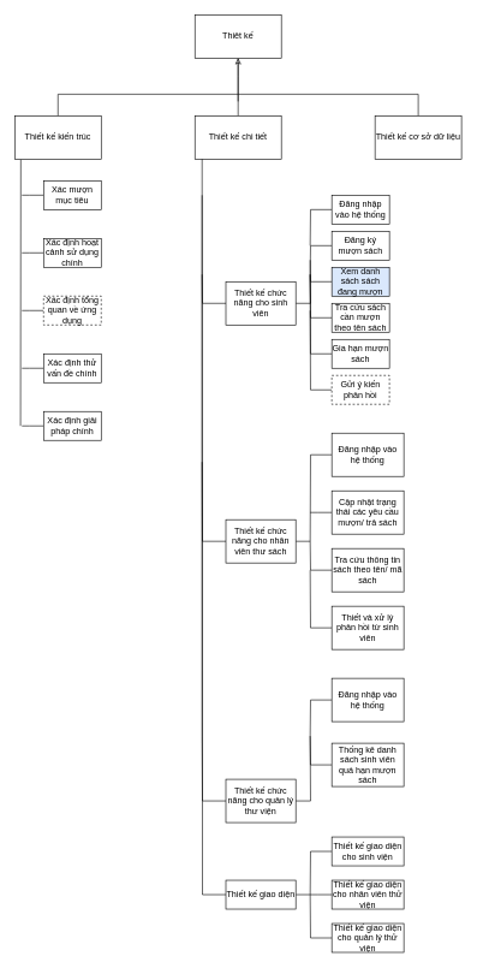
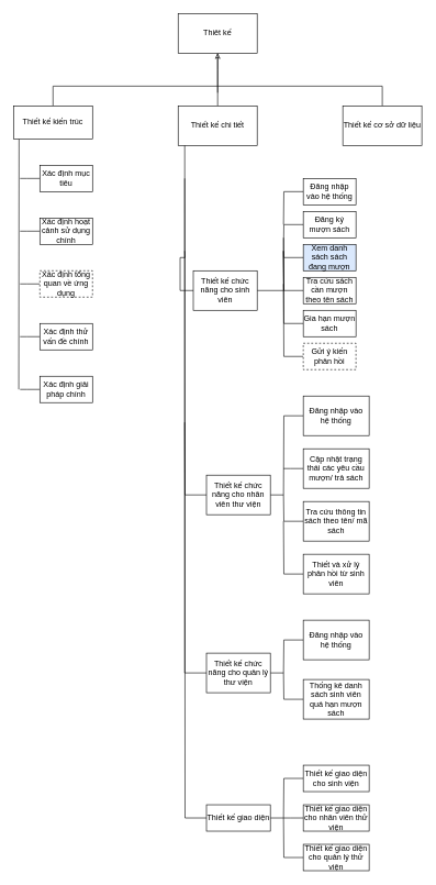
  <mxCell id="0" />
  <mxCell id="1" parent="0" />
  <mxCell id="2" style="edgeStyle=orthogonalEdgeStyle;rounded=0;orthogonalLoop=1;jettySize=auto;html=1;endArrow=none;endFill=0;" edge="1" parent="1" source="3"><mxGeometry relative="1" as="geometry"><mxPoint x="330" y="130" as="targetPoint" /></mxGeometry></mxCell>
  <mxCell id="3" value="Thiêt kế&lt;br&gt;" style="rounded=0;whiteSpace=wrap;html=1;" vertex="1" parent="1"><mxGeometry x="270" y="20" width="120" height="60" as="geometry" /></mxCell>
  <mxCell id="4" style="edgeStyle=orthogonalEdgeStyle;rounded=0;orthogonalLoop=1;jettySize=auto;html=1;endArrow=none;endFill=0;" edge="1" parent="1" source="5"><mxGeometry relative="1" as="geometry"><mxPoint x="330" y="140" as="targetPoint" /><Array as="points"><mxPoint x="580" y="130" /><mxPoint x="330" y="130" /></Array></mxGeometry></mxCell>
  <mxCell id="5" value="Thiết kế cơ sở dữ liệu&lt;br&gt;" style="rounded=0;whiteSpace=wrap;html=1;" vertex="1" parent="1"><mxGeometry x="520" y="160" width="120" height="60" as="geometry" /></mxCell>
  <mxCell id="6" style="edgeStyle=orthogonalEdgeStyle;rounded=0;orthogonalLoop=1;jettySize=auto;html=1;endArrow=none;endFill=0;" edge="1" parent="1" source="7"><mxGeometry relative="1" as="geometry"><mxPoint x="330" y="130" as="targetPoint" /><Array as="points"><mxPoint x="80" y="130" /></Array></mxGeometry></mxCell>
- <mxCell id="7" value="Thiết kế kiến trúc" style="rounded=0;whiteSpace=wrap;html=1;" vertex="1" parent="1"><mxGeometry x="20" y="160" width="120" height="60" as="geometry" /></mxCell>
+ <mxCell id="7" value="Thiết kế kiến trúc" style="rounded=0;whiteSpace=wrap;html=1;" vertex="1" parent="1"><mxGeometry x="20" y="160" width="120" height="50" as="geometry" /></mxCell>
  <mxCell id="8" value="" style="edgeStyle=orthogonalEdgeStyle;rounded=0;orthogonalLoop=1;jettySize=auto;html=1;endArrow=classic;endFill=0;" edge="1" parent="1" source="9" target="3"><mxGeometry relative="1" as="geometry" /></mxCell>
  <mxCell id="9" value="Thiết kế chi tiết" style="rounded=0;whiteSpace=wrap;html=1;" vertex="1" parent="1"><mxGeometry x="270" y="160" width="120" height="60" as="geometry" /></mxCell>
  <mxCell id="10" value="" style="endArrow=none;html=1;entryX=0.07;entryY=1.013;entryDx=0;entryDy=0;entryPerimeter=0;" edge="1" parent="1" target="7"><mxGeometry width="50" height="50" relative="1" as="geometry"><mxPoint x="28" y="590" as="sourcePoint" /><mxPoint x="32" y="220" as="targetPoint" /></mxGeometry></mxCell>
  <mxCell id="11" style="edgeStyle=orthogonalEdgeStyle;rounded=0;orthogonalLoop=1;jettySize=auto;html=1;endArrow=none;endFill=0;" edge="1" parent="1" source="12"><mxGeometry relative="1" as="geometry"><mxPoint x="30" y="270" as="targetPoint" /></mxGeometry></mxCell>
- <mxCell id="12" value="Xác mượn mục tiêu" style="rounded=0;whiteSpace=wrap;html=1;" vertex="1" parent="1"><mxGeometry x="60" y="250" width="80" height="40" as="geometry" /></mxCell>
+ <mxCell id="12" value="Xác định mục tiêu" style="rounded=0;whiteSpace=wrap;html=1;" vertex="1" parent="1"><mxGeometry x="60" y="250" width="80" height="40" as="geometry" /></mxCell>
  <mxCell id="13" style="edgeStyle=orthogonalEdgeStyle;rounded=0;orthogonalLoop=1;jettySize=auto;html=1;endArrow=none;endFill=0;" edge="1" parent="1" source="14"><mxGeometry relative="1" as="geometry"><mxPoint x="30" y="350" as="targetPoint" /></mxGeometry></mxCell>
  <mxCell id="14" value="Xác định hoạt cảnh sử dụng chính" style="rounded=0;whiteSpace=wrap;html=1;" vertex="1" parent="1"><mxGeometry x="60" y="330" width="80" height="40" as="geometry" /></mxCell>
  <mxCell id="15" style="edgeStyle=orthogonalEdgeStyle;rounded=0;orthogonalLoop=1;jettySize=auto;html=1;endArrow=none;endFill=0;" edge="1" parent="1" source="16"><mxGeometry relative="1" as="geometry"><mxPoint x="30" y="430" as="targetPoint" /></mxGeometry></mxCell>
  <mxCell id="16" value="Xác định tổng quan về ứng dụng" style="rounded=0;whiteSpace=wrap;html=1;dashed=1;" vertex="1" parent="1"><mxGeometry x="60" y="410" width="80" height="40" as="geometry" /></mxCell>
  <mxCell id="17" style="edgeStyle=orthogonalEdgeStyle;rounded=0;orthogonalLoop=1;jettySize=auto;html=1;endArrow=none;endFill=0;" edge="1" parent="1" source="18"><mxGeometry relative="1" as="geometry"><mxPoint x="30" y="510" as="targetPoint" /></mxGeometry></mxCell>
  <mxCell id="18" value="Xác định thử vấn đề chính" style="rounded=0;whiteSpace=wrap;html=1;" vertex="1" parent="1"><mxGeometry x="60" y="490" width="80" height="40" as="geometry" /></mxCell>
  <mxCell id="19" style="edgeStyle=orthogonalEdgeStyle;rounded=0;orthogonalLoop=1;jettySize=auto;html=1;endArrow=none;endFill=0;" edge="1" parent="1" source="20"><mxGeometry relative="1" as="geometry"><mxPoint x="30" y="590" as="targetPoint" /></mxGeometry></mxCell>
  <mxCell id="20" value="Xác định giải pháp chính" style="rounded=0;whiteSpace=wrap;html=1;" vertex="1" parent="1"><mxGeometry x="60" y="570" width="80" height="40" as="geometry" /></mxCell>
  <mxCell id="21" value="" style="endArrow=none;html=1;" edge="1" parent="1"><mxGeometry width="50" height="50" relative="1" as="geometry"><mxPoint x="280" y="1020" as="sourcePoint" /><mxPoint x="280" y="220" as="targetPoint" /></mxGeometry></mxCell>
  <mxCell id="22" style="edgeStyle=orthogonalEdgeStyle;rounded=0;orthogonalLoop=1;jettySize=auto;html=1;endArrow=none;endFill=0;" edge="1" parent="1" source="24"><mxGeometry relative="1" as="geometry"><mxPoint x="280" y="270" as="targetPoint" /></mxGeometry></mxCell>
  <mxCell id="23" style="edgeStyle=orthogonalEdgeStyle;rounded=0;orthogonalLoop=1;jettySize=auto;html=1;endArrow=none;endFill=0;" edge="1" parent="1" source="24"><mxGeometry relative="1" as="geometry"><mxPoint x="430" y="1240" as="targetPoint" /></mxGeometry></mxCell>
  <mxCell id="24" value="Thiết kế giao diện" style="rounded=0;whiteSpace=wrap;html=1;" vertex="1" parent="1"><mxGeometry x="313" y="1220" width="97" height="40" as="geometry" /></mxCell>
  <mxCell id="25" style="edgeStyle=orthogonalEdgeStyle;rounded=0;orthogonalLoop=1;jettySize=auto;html=1;endArrow=none;endFill=0;" edge="1" parent="1" source="27"><mxGeometry relative="1" as="geometry"><mxPoint x="280" y="380" as="targetPoint" /></mxGeometry></mxCell>
  <mxCell id="26" style="edgeStyle=orthogonalEdgeStyle;rounded=0;orthogonalLoop=1;jettySize=auto;html=1;exitX=1;exitY=0.5;exitDx=0;exitDy=0;endArrow=none;endFill=0;" edge="1" parent="1" source="27"><mxGeometry relative="1" as="geometry"><mxPoint x="430" y="380" as="targetPoint" /></mxGeometry></mxCell>
- <mxCell id="27" value="Thiết kế chức năng cho sinh viên" style="rounded=0;whiteSpace=wrap;html=1;" vertex="1" parent="1"><mxGeometry x="313" y="390" width="97" height="60" as="geometry" /></mxCell>
+ <mxCell id="27" value="Thiết kế chức năng cho sinh viên" style="rounded=0;whiteSpace=wrap;html=1;" vertex="1" parent="1"><mxGeometry x="293" y="410" width="97" height="60" as="geometry" /></mxCell>
  <mxCell id="28" style="edgeStyle=orthogonalEdgeStyle;rounded=0;orthogonalLoop=1;jettySize=auto;html=1;endArrow=none;endFill=0;" edge="1" parent="1" source="30"><mxGeometry relative="1" as="geometry"><mxPoint x="280" y="640" as="targetPoint" /></mxGeometry></mxCell>
  <mxCell id="29" style="edgeStyle=orthogonalEdgeStyle;rounded=0;orthogonalLoop=1;jettySize=auto;html=1;endArrow=none;endFill=0;" edge="1" parent="1" source="30"><mxGeometry relative="1" as="geometry"><mxPoint x="430" y="750" as="targetPoint" /></mxGeometry></mxCell>
- <mxCell id="30" value="Thiết kế chức năng cho nhân viên thư sách" style="rounded=0;whiteSpace=wrap;html=1;" vertex="1" parent="1"><mxGeometry x="313" y="720" width="97" height="60" as="geometry" /></mxCell>
+ <mxCell id="30" value="Thiết kế chức năng cho nhân viên thư viện" style="rounded=0;whiteSpace=wrap;html=1;" vertex="1" parent="1"><mxGeometry x="313" y="720" width="97" height="60" as="geometry" /></mxCell>
  <mxCell id="31" style="edgeStyle=orthogonalEdgeStyle;rounded=0;orthogonalLoop=1;jettySize=auto;html=1;endArrow=none;endFill=0;" edge="1" parent="1" source="32"><mxGeometry relative="1" as="geometry"><mxPoint x="430" y="380" as="targetPoint" /></mxGeometry></mxCell>
  <mxCell id="32" value="Đăng ký mượn sách" style="rounded=0;whiteSpace=wrap;html=1;" vertex="1" parent="1"><mxGeometry x="460" y="320" width="80" height="40" as="geometry" /></mxCell>
  <mxCell id="33" style="edgeStyle=orthogonalEdgeStyle;rounded=0;orthogonalLoop=1;jettySize=auto;html=1;endArrow=none;endFill=0;" edge="1" parent="1" source="34"><mxGeometry relative="1" as="geometry"><mxPoint x="430" y="360" as="targetPoint" /></mxGeometry></mxCell>
  <mxCell id="34" value="Xem danh sách sách đang mượn" style="rounded=0;whiteSpace=wrap;html=1;fillColor=#dae8fc;" vertex="1" parent="1"><mxGeometry x="460" y="370" width="80" height="40" as="geometry" /></mxCell>
  <mxCell id="35" style="edgeStyle=orthogonalEdgeStyle;rounded=0;orthogonalLoop=1;jettySize=auto;html=1;endArrow=none;endFill=0;" edge="1" parent="1" source="36"><mxGeometry relative="1" as="geometry"><mxPoint x="430" y="380" as="targetPoint" /></mxGeometry></mxCell>
  <mxCell id="36" value="Tra cứu sách cần mượn theo tên sách" style="rounded=0;whiteSpace=wrap;html=1;" vertex="1" parent="1"><mxGeometry x="460" y="420" width="80" height="40" as="geometry" /></mxCell>
  <mxCell id="37" style="edgeStyle=orthogonalEdgeStyle;rounded=0;orthogonalLoop=1;jettySize=auto;html=1;endArrow=none;endFill=0;" edge="1" parent="1" source="38"><mxGeometry relative="1" as="geometry"><mxPoint x="430" y="380" as="targetPoint" /></mxGeometry></mxCell>
  <mxCell id="38" value="Gia hạn mượn sách" style="rounded=0;whiteSpace=wrap;html=1;" vertex="1" parent="1"><mxGeometry x="460" y="470" width="80" height="40" as="geometry" /></mxCell>
  <mxCell id="39" style="edgeStyle=orthogonalEdgeStyle;rounded=0;orthogonalLoop=1;jettySize=auto;html=1;endArrow=none;endFill=0;" edge="1" parent="1" source="40"><mxGeometry relative="1" as="geometry"><mxPoint x="430" y="430" as="targetPoint" /></mxGeometry></mxCell>
  <mxCell id="40" value="Gửi ý kiến phản hồi" style="rounded=0;whiteSpace=wrap;html=1;dashed=1;" vertex="1" parent="1"><mxGeometry x="460" y="520" width="80" height="40" as="geometry" /></mxCell>
  <mxCell id="41" style="edgeStyle=orthogonalEdgeStyle;rounded=0;orthogonalLoop=1;jettySize=auto;html=1;endArrow=none;endFill=0;" edge="1" parent="1" source="42"><mxGeometry relative="1" as="geometry"><mxPoint x="430" y="710" as="targetPoint" /></mxGeometry></mxCell>
  <mxCell id="42" value="Cập nhật trạng thái các yêu cầu mượn/ trả sách" style="rounded=0;whiteSpace=wrap;html=1;" vertex="1" parent="1"><mxGeometry x="460" y="680" width="100" height="60" as="geometry" /></mxCell>
  <mxCell id="43" style="edgeStyle=orthogonalEdgeStyle;rounded=0;orthogonalLoop=1;jettySize=auto;html=1;endArrow=none;endFill=0;" edge="1" parent="1" source="44"><mxGeometry relative="1" as="geometry"><mxPoint x="430" y="750" as="targetPoint" /></mxGeometry></mxCell>
  <mxCell id="44" value="Tra cứu thông tin sách theo tên/ mã sách" style="rounded=0;whiteSpace=wrap;html=1;" vertex="1" parent="1"><mxGeometry x="460" y="760" width="100" height="60" as="geometry" /></mxCell>
  <mxCell id="45" style="edgeStyle=orthogonalEdgeStyle;rounded=0;orthogonalLoop=1;jettySize=auto;html=1;endArrow=none;endFill=0;" edge="1" parent="1" source="46"><mxGeometry relative="1" as="geometry"><mxPoint x="430" y="340" as="targetPoint" /></mxGeometry></mxCell>
  <mxCell id="46" value="Đăng nhập vào hệ thống" style="rounded=0;whiteSpace=wrap;html=1;" vertex="1" parent="1"><mxGeometry x="460" y="270" width="80" height="40" as="geometry" /></mxCell>
  <mxCell id="47" style="edgeStyle=orthogonalEdgeStyle;rounded=0;orthogonalLoop=1;jettySize=auto;html=1;endArrow=none;endFill=0;" edge="1" parent="1" source="48"><mxGeometry relative="1" as="geometry"><mxPoint x="430" y="750" as="targetPoint" /></mxGeometry></mxCell>
  <mxCell id="48" value="Đăng nhập vào hệ thống" style="rounded=0;whiteSpace=wrap;html=1;" vertex="1" parent="1"><mxGeometry x="460" y="600" width="100" height="60" as="geometry" /></mxCell>
  <mxCell id="49" style="edgeStyle=orthogonalEdgeStyle;rounded=0;orthogonalLoop=1;jettySize=auto;html=1;endArrow=none;endFill=0;" edge="1" parent="1" source="50"><mxGeometry relative="1" as="geometry"><mxPoint x="430" y="790" as="targetPoint" /></mxGeometry></mxCell>
  <mxCell id="50" value="Thiết và xử lý phản hồi từ sinh viên" style="rounded=0;whiteSpace=wrap;html=1;" vertex="1" parent="1"><mxGeometry x="460" y="840" width="100" height="60" as="geometry" /></mxCell>
  <mxCell id="51" style="edgeStyle=orthogonalEdgeStyle;rounded=0;orthogonalLoop=1;jettySize=auto;html=1;endArrow=none;endFill=0;" edge="1" parent="1" source="53"><mxGeometry relative="1" as="geometry"><mxPoint x="280" y="1020" as="targetPoint" /></mxGeometry></mxCell>
  <mxCell id="52" style="edgeStyle=orthogonalEdgeStyle;rounded=0;orthogonalLoop=1;jettySize=auto;html=1;endArrow=none;endFill=0;" edge="1" parent="1" source="53"><mxGeometry relative="1" as="geometry"><mxPoint x="430" y="1020" as="targetPoint" /></mxGeometry></mxCell>
- <mxCell id="53" value="Thiết kế chức năng cho quản lý thư viện" style="rounded=0;whiteSpace=wrap;html=1;" vertex="1" parent="1"><mxGeometry x="313" y="1080" width="97" height="60" as="geometry" /></mxCell>
+ <mxCell id="53" value="Thiết kế chức năng cho quản lý thư viện" style="rounded=0;whiteSpace=wrap;html=1;" vertex="1" parent="1"><mxGeometry x="313" y="990" width="97" height="60" as="geometry" /></mxCell>
  <mxCell id="54" style="edgeStyle=orthogonalEdgeStyle;rounded=0;orthogonalLoop=1;jettySize=auto;html=1;endArrow=none;endFill=0;" edge="1" parent="1" source="55"><mxGeometry relative="1" as="geometry"><mxPoint x="430" y="1020" as="targetPoint" /></mxGeometry></mxCell>
  <mxCell id="55" value="Đăng nhập vào hệ thống" style="rounded=0;whiteSpace=wrap;html=1;" vertex="1" parent="1"><mxGeometry x="460" y="940" width="100" height="60" as="geometry" /></mxCell>
  <mxCell id="56" style="edgeStyle=orthogonalEdgeStyle;rounded=0;orthogonalLoop=1;jettySize=auto;html=1;endArrow=none;endFill=0;" edge="1" parent="1" source="57"><mxGeometry relative="1" as="geometry"><mxPoint x="430" y="1020" as="targetPoint" /></mxGeometry></mxCell>
  <mxCell id="57" value="Thống kê danh sách sinh viên quá hạn mượn sách" style="rounded=0;whiteSpace=wrap;html=1;" vertex="1" parent="1"><mxGeometry x="460" y="1030" width="100" height="60" as="geometry" /></mxCell>
  <mxCell id="58" style="edgeStyle=orthogonalEdgeStyle;rounded=0;orthogonalLoop=1;jettySize=auto;html=1;endArrow=none;endFill=0;" edge="1" parent="1" source="59"><mxGeometry relative="1" as="geometry"><mxPoint x="430" y="1240" as="targetPoint" /></mxGeometry></mxCell>
  <mxCell id="59" value="Thiết kế giao diện cho sinh viện" style="rounded=0;whiteSpace=wrap;html=1;" vertex="1" parent="1"><mxGeometry x="460" y="1160" width="100" height="40" as="geometry" /></mxCell>
  <mxCell id="60" style="edgeStyle=orthogonalEdgeStyle;rounded=0;orthogonalLoop=1;jettySize=auto;html=1;endArrow=none;endFill=0;" edge="1" parent="1" source="61"><mxGeometry relative="1" as="geometry"><mxPoint x="430" y="1240" as="targetPoint" /></mxGeometry></mxCell>
  <mxCell id="61" value="Thiết kế giao diện cho nhân viên thử viện" style="rounded=0;whiteSpace=wrap;html=1;" vertex="1" parent="1"><mxGeometry x="460" y="1220" width="100" height="40" as="geometry" /></mxCell>
  <mxCell id="62" style="edgeStyle=orthogonalEdgeStyle;rounded=0;orthogonalLoop=1;jettySize=auto;html=1;endArrow=none;endFill=0;" edge="1" parent="1" source="63"><mxGeometry relative="1" as="geometry"><mxPoint x="430" y="1240" as="targetPoint" /></mxGeometry></mxCell>
  <mxCell id="63" value="Thiết kế giao diện cho quản lý thử viện" style="rounded=0;whiteSpace=wrap;html=1;" vertex="1" parent="1"><mxGeometry x="460" y="1280" width="100" height="40" as="geometry" /></mxCell>
